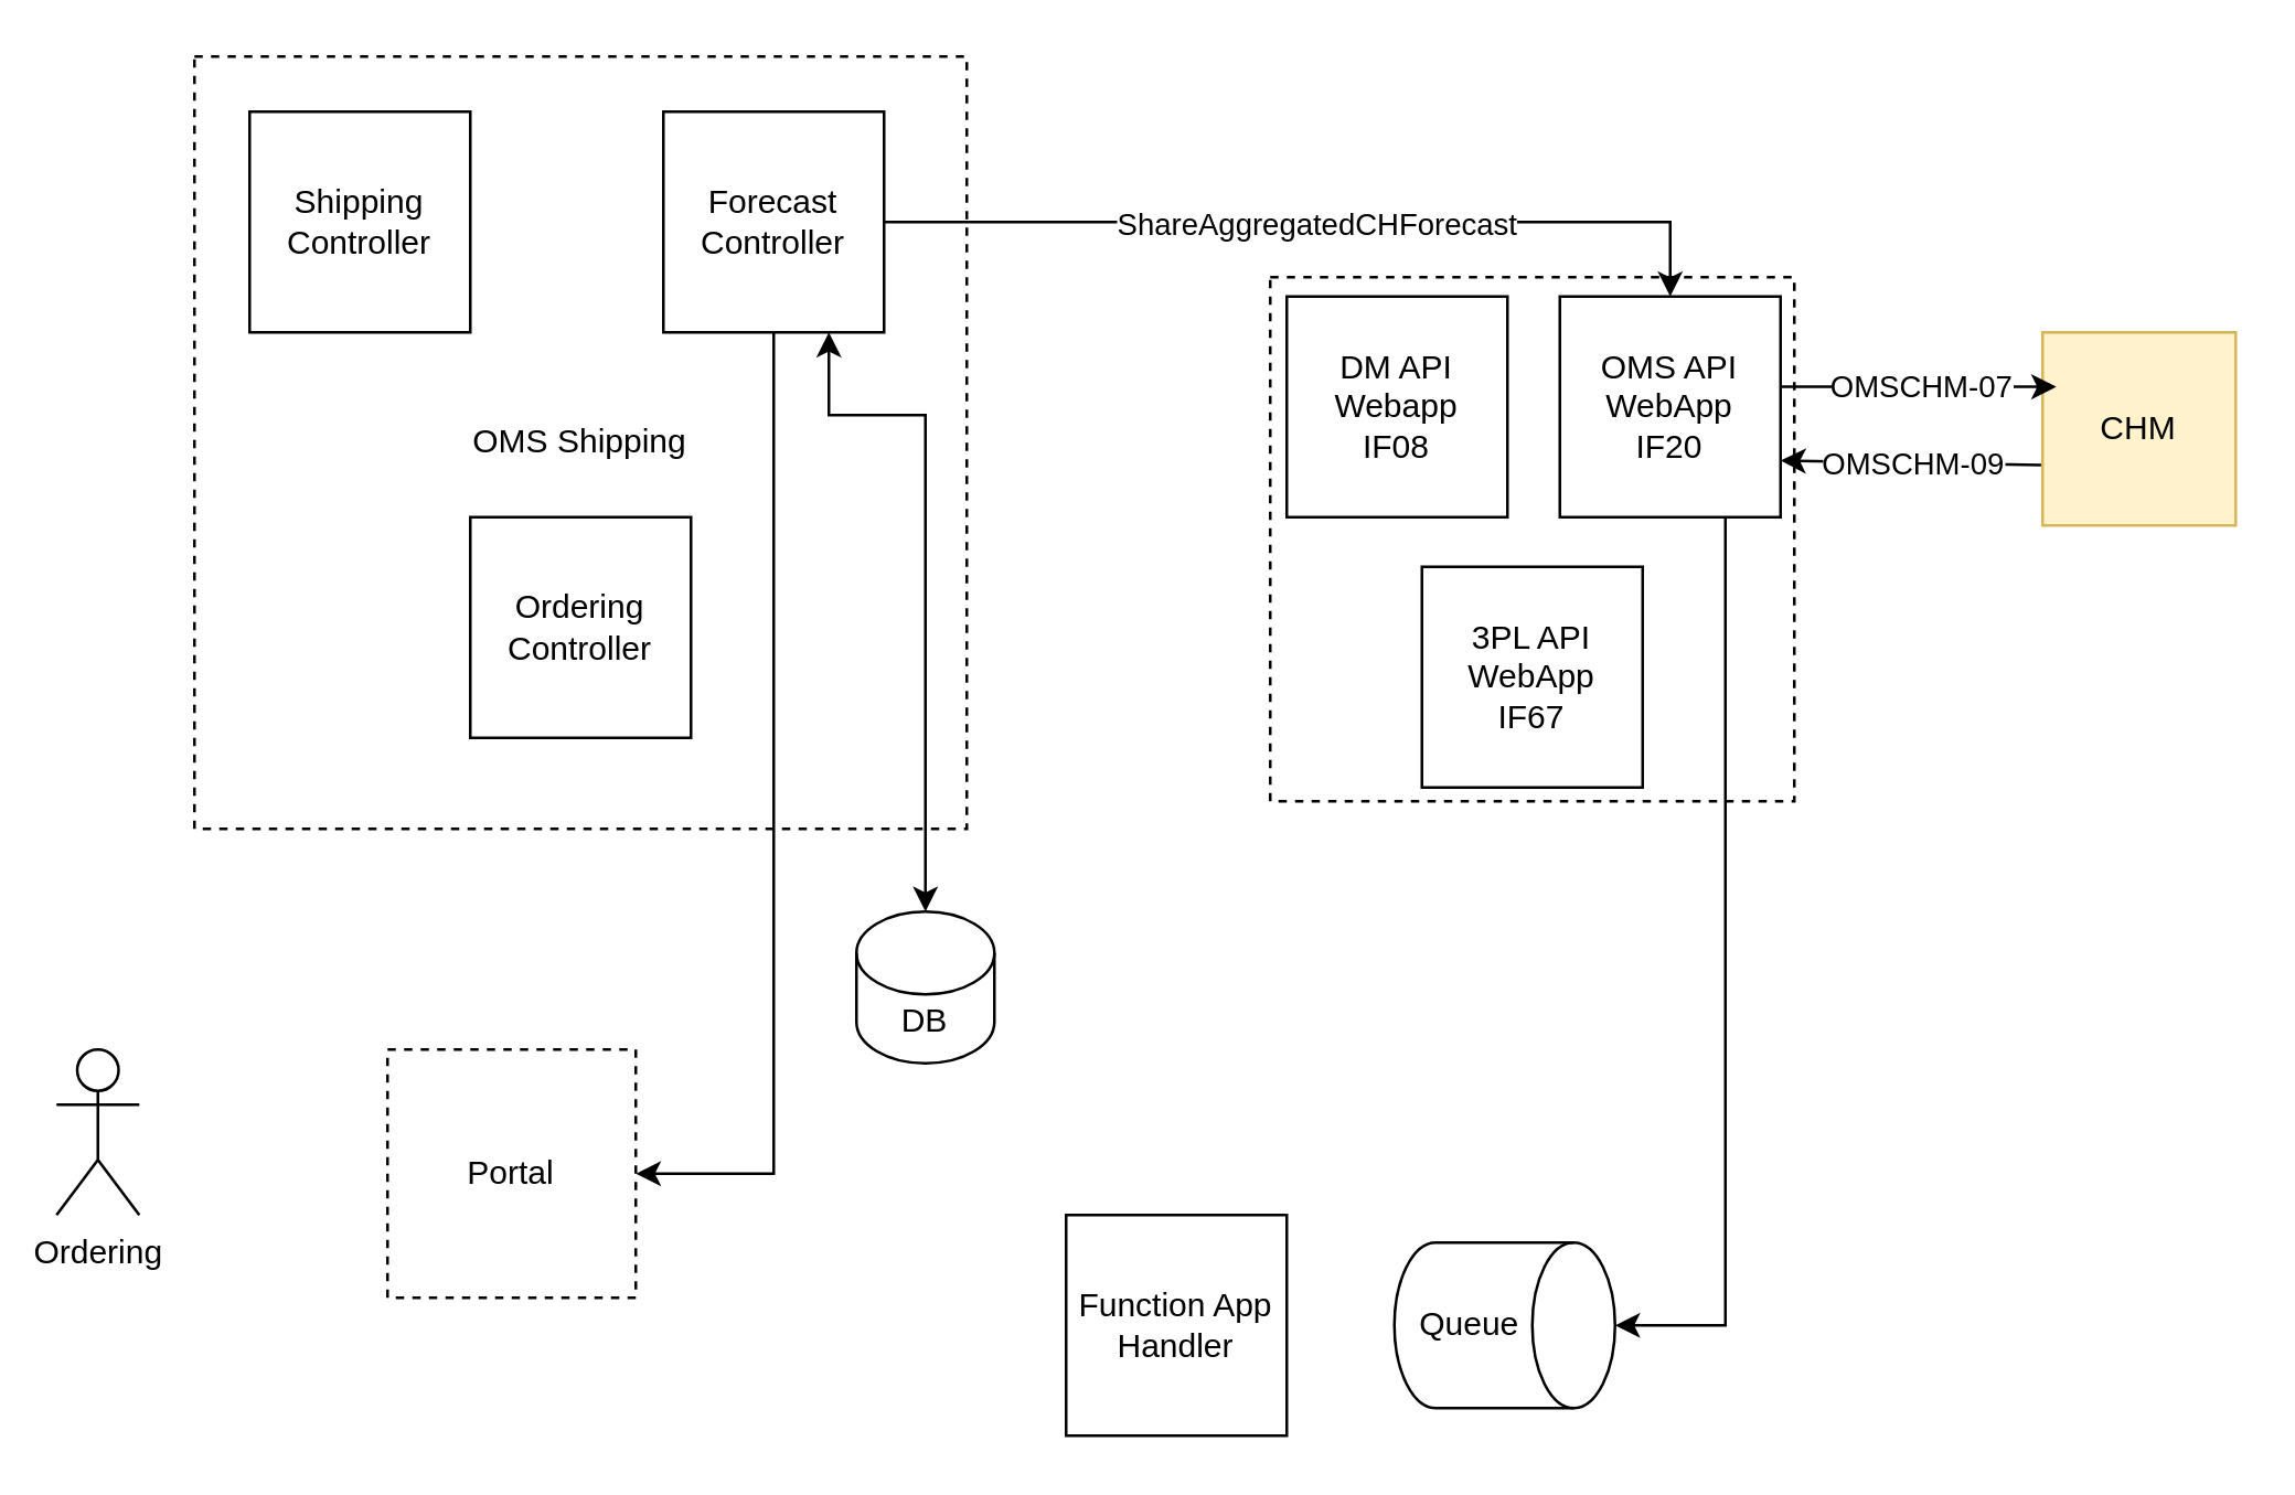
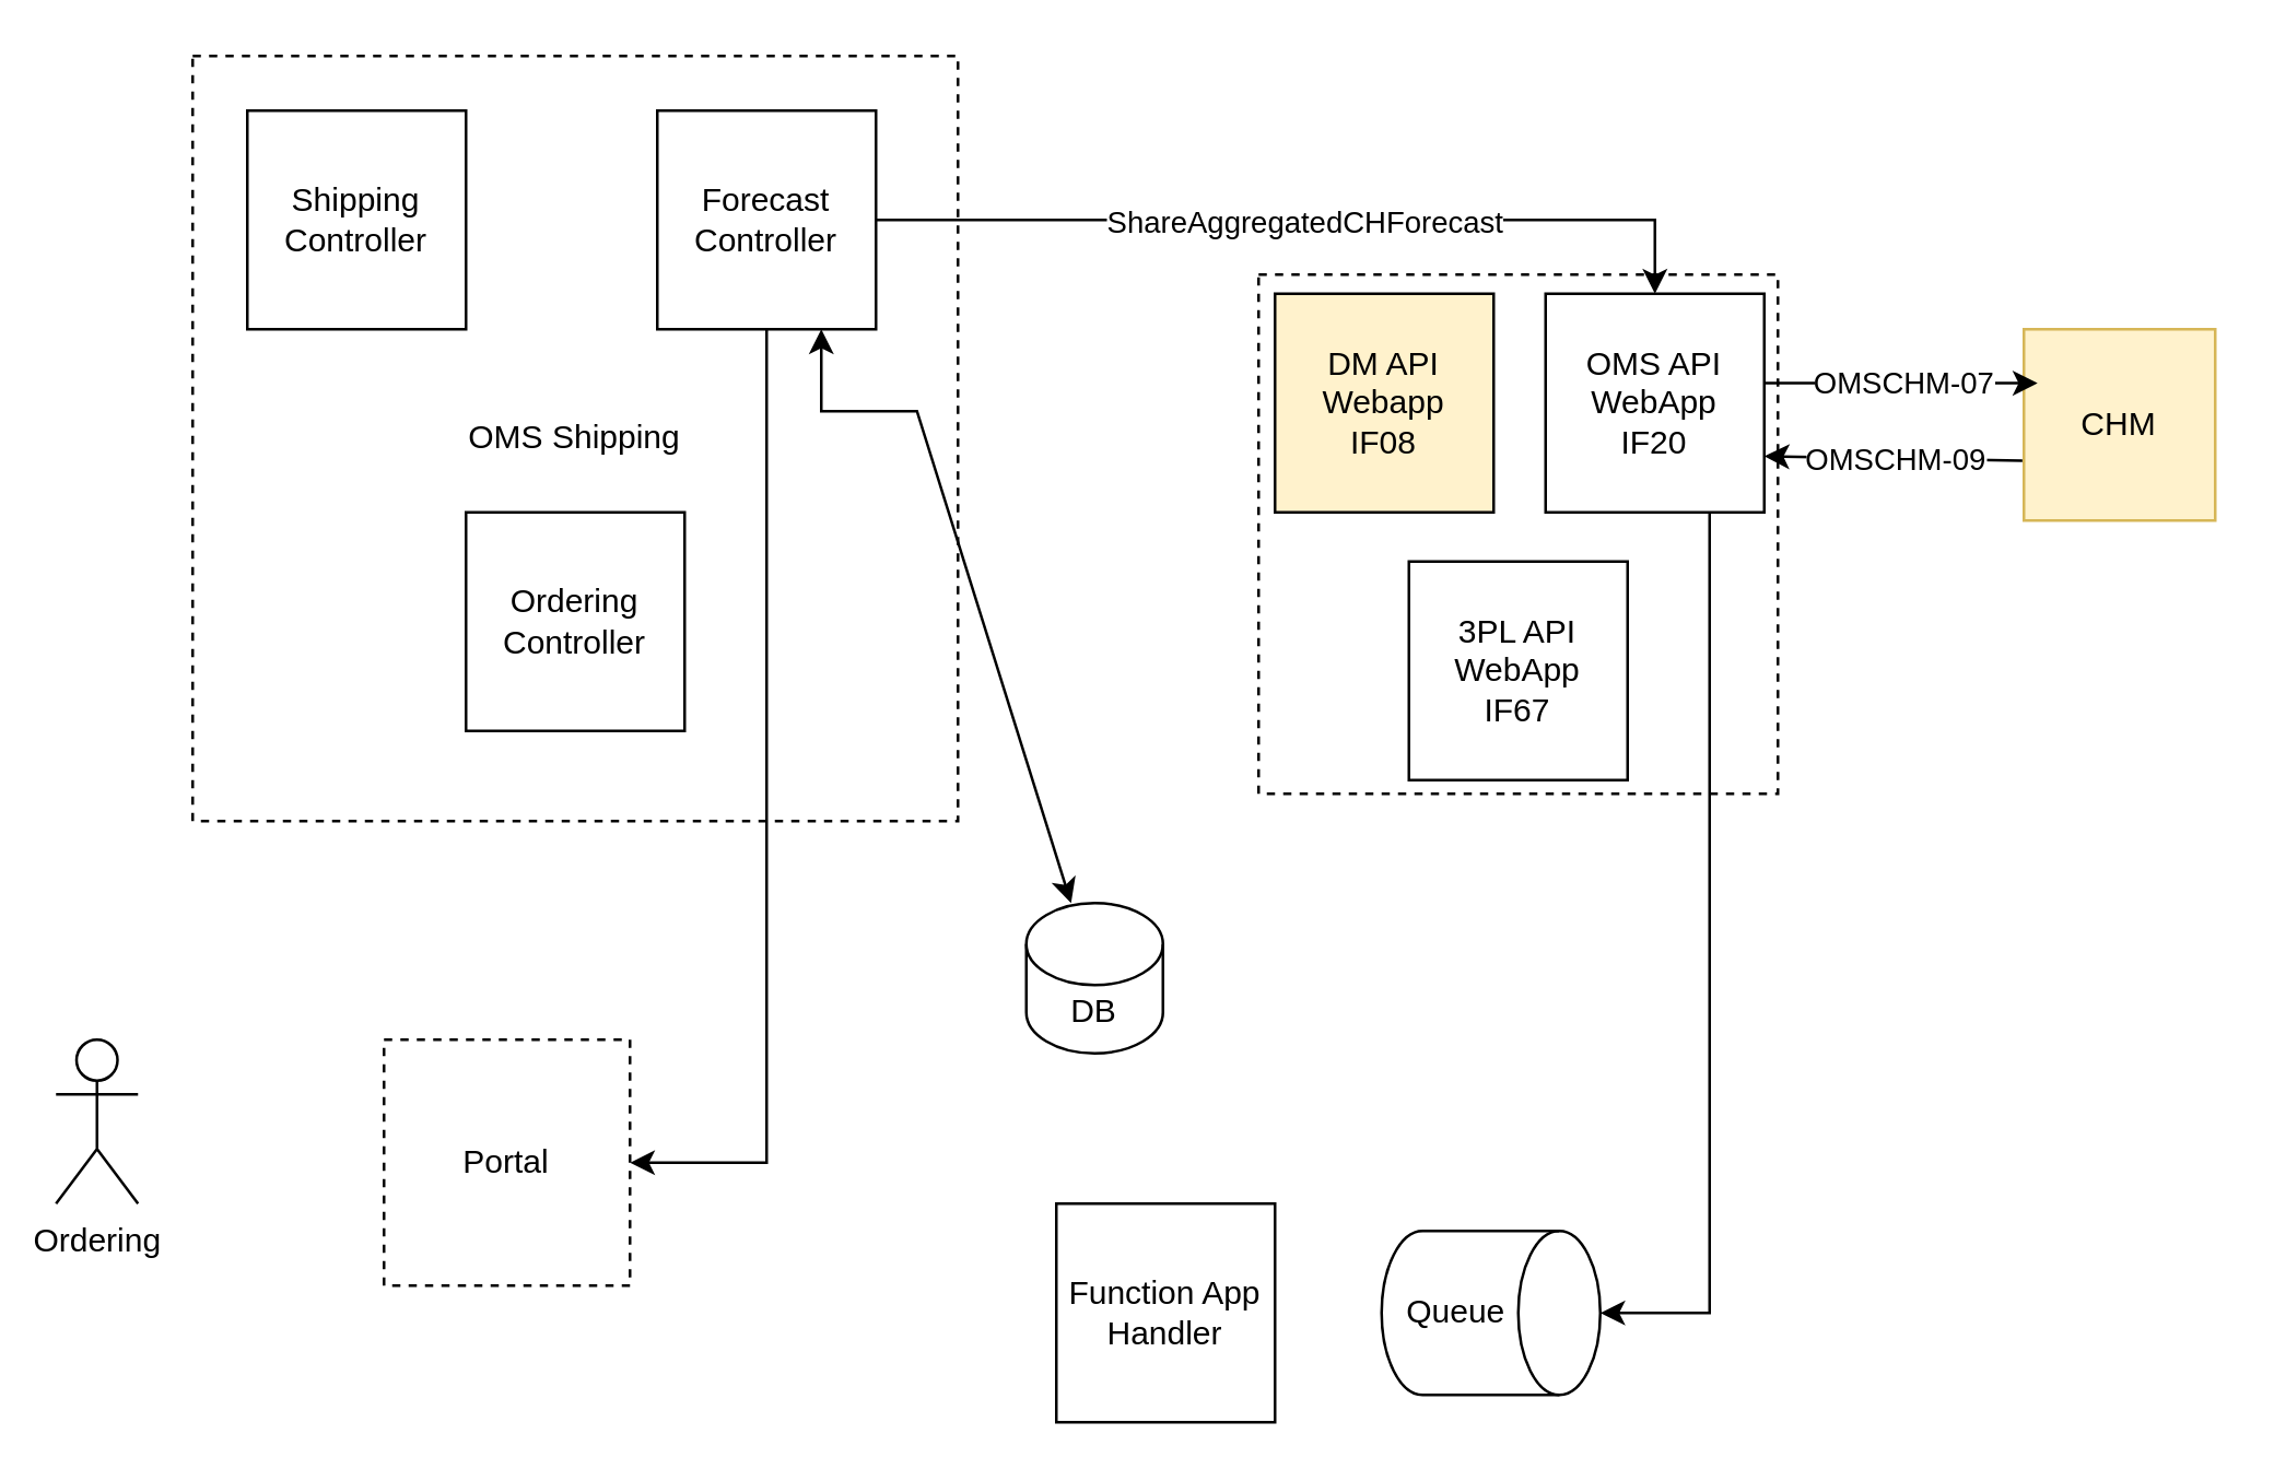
  <mxCell id="0" />
  <mxCell id="1" parent="0" />
  <mxCell id="2" value="OMS Shipping" style="whiteSpace=wrap;html=1;aspect=fixed;fillStyle=auto;strokeColor=default;dashed=1;" parent="1" vertex="1"><mxGeometry x="70" y="20" width="280" height="280" as="geometry" /></mxCell>
  <mxCell id="3" value="Ordering Controller" style="whiteSpace=wrap;html=1;aspect=fixed;" parent="1" vertex="1"><mxGeometry x="170" y="187" width="80" height="80" as="geometry" /></mxCell>
  <mxCell id="4" value="Forecast Controller" style="whiteSpace=wrap;html=1;aspect=fixed;" parent="1" vertex="1"><mxGeometry x="240" y="40" width="80" height="80" as="geometry" /></mxCell>
  <mxCell id="5" value="Shipping Controller" style="whiteSpace=wrap;html=1;aspect=fixed;" parent="1" vertex="1"><mxGeometry x="90" y="40" width="80" height="80" as="geometry" /></mxCell>
  <mxCell id="6" value="" style="whiteSpace=wrap;html=1;aspect=fixed;dashed=1;" parent="1" vertex="1"><mxGeometry x="460" y="100" width="190" height="190" as="geometry" /></mxCell>
- <mxCell id="7" value="DM API Webapp&lt;br&gt;IF08" style="whiteSpace=wrap;html=1;aspect=fixed;" parent="1" vertex="1"><mxGeometry x="466" y="107" width="80" height="80" as="geometry" /></mxCell>
+ <mxCell id="7" value="DM API Webapp&lt;br&gt;IF08" style="whiteSpace=wrap;html=1;aspect=fixed;fillColor=#fff2cc;" parent="1" vertex="1"><mxGeometry x="466" y="107" width="80" height="80" as="geometry" /></mxCell>
  <mxCell id="8" value="OMS API WebApp&lt;br&gt;IF20" style="whiteSpace=wrap;html=1;aspect=fixed;" parent="1" vertex="1"><mxGeometry x="565" y="107" width="80" height="80" as="geometry" /></mxCell>
  <mxCell id="9" value="3PL API WebApp&lt;br&gt;IF67" style="whiteSpace=wrap;html=1;aspect=fixed;" parent="1" vertex="1"><mxGeometry x="515" y="205" width="80" height="80" as="geometry" /></mxCell>
  <mxCell id="10" value="" style="endArrow=classic;html=1;rounded=0;exitX=1;exitY=0.5;exitDx=0;exitDy=0;entryX=0.5;entryY=0;entryDx=0;entryDy=0;" parent="1" source="4" target="8" edge="1"><mxGeometry relative="1" as="geometry"><mxPoint x="510" y="130" as="sourcePoint" /><mxPoint x="610" y="130" as="targetPoint" /><Array as="points"><mxPoint x="605" y="80" /></Array></mxGeometry></mxCell>
  <mxCell id="11" value="ShareAggregatedCHForecast" style="edgeLabel;resizable=0;html=1;align=center;verticalAlign=middle;" parent="10" connectable="0" vertex="1"><mxGeometry relative="1" as="geometry" /></mxCell>
  <mxCell id="12" value="CHM" style="whiteSpace=wrap;html=1;aspect=fixed;fillColor=#fff2cc;strokeColor=#d6b656;" parent="1" vertex="1"><mxGeometry x="740" y="120" width="70" height="70" as="geometry" /></mxCell>
  <mxCell id="13" value="" style="endArrow=classic;html=1;rounded=0;" parent="1" edge="1"><mxGeometry relative="1" as="geometry"><mxPoint x="645" y="139.74" as="sourcePoint" /><mxPoint x="745" y="139.74" as="targetPoint" /></mxGeometry></mxCell>
  <mxCell id="14" value="OMSCHM-07" style="edgeLabel;resizable=0;html=1;align=center;verticalAlign=middle;" parent="13" connectable="0" vertex="1"><mxGeometry relative="1" as="geometry" /></mxCell>
  <mxCell id="15" value="Ordering" style="shape=umlActor;verticalLabelPosition=bottom;verticalAlign=top;html=1;outlineConnect=0;" parent="1" vertex="1"><mxGeometry x="20" y="380" width="30" height="60" as="geometry" /></mxCell>
  <mxCell id="16" value="Portal" style="whiteSpace=wrap;html=1;aspect=fixed;dashed=1;" parent="1" vertex="1"><mxGeometry x="140" y="380" width="90" height="90" as="geometry" /></mxCell>
  <mxCell id="17" value="" style="endArrow=classic;html=1;rounded=0;exitX=0.5;exitY=1;exitDx=0;exitDy=0;entryX=1;entryY=0.5;entryDx=0;entryDy=0;" parent="1" source="4" target="16" edge="1"><mxGeometry width="50" height="50" relative="1" as="geometry"><mxPoint x="230" y="200" as="sourcePoint" /><mxPoint x="280" y="400.513" as="targetPoint" /><Array as="points"><mxPoint x="280" y="425" /></Array></mxGeometry></mxCell>
- <mxCell id="18" value="DB" style="shape=cylinder3;whiteSpace=wrap;html=1;boundedLbl=1;backgroundOutline=1;size=15;" vertex="1" parent="1"><mxGeometry x="310" y="330" width="50" height="55" as="geometry" /></mxCell>
+ <mxCell id="18" value="DB" style="shape=cylinder3;whiteSpace=wrap;html=1;boundedLbl=1;backgroundOutline=1;size=15;" vertex="1" parent="1"><mxGeometry x="375" y="330" width="50" height="55" as="geometry" /></mxCell>
  <mxCell id="19" value="" style="endArrow=classic;startArrow=classic;html=1;rounded=0;entryX=0.75;entryY=1;entryDx=0;entryDy=0;" edge="1" parent="1" source="18" target="4"><mxGeometry width="50" height="50" relative="1" as="geometry"><mxPoint x="420" y="200" as="sourcePoint" /><mxPoint x="470" y="150" as="targetPoint" /><Array as="points"><mxPoint x="335" y="150" /><mxPoint x="300" y="150" /></Array></mxGeometry></mxCell>
  <mxCell id="20" value="" style="endArrow=classic;html=1;rounded=0;exitX=-0.065;exitY=0.601;exitDx=0;exitDy=0;exitPerimeter=0;entryX=1.001;entryY=0.831;entryDx=0;entryDy=0;entryPerimeter=0;" edge="1" parent="1"><mxGeometry relative="1" as="geometry"><mxPoint x="739.45" y="168.07" as="sourcePoint" /><mxPoint x="645.08" y="166.48" as="targetPoint" /></mxGeometry></mxCell>
  <mxCell id="21" value="OMSCHM-09" style="edgeLabel;resizable=0;html=1;align=center;verticalAlign=middle;" connectable="0" vertex="1" parent="20"><mxGeometry relative="1" as="geometry" /></mxCell>
  <mxCell id="22" value="Queue" style="shape=cylinder3;whiteSpace=wrap;html=1;boundedLbl=1;backgroundOutline=1;size=15;rotation=90;labelPosition=center;verticalLabelPosition=middle;align=center;verticalAlign=middle;horizontal=0;" vertex="1" parent="1"><mxGeometry x="515" y="440" width="60" height="80" as="geometry" /></mxCell>
  <mxCell id="23" value="" style="endArrow=classic;html=1;rounded=0;entryX=0.5;entryY=0;entryDx=0;entryDy=0;entryPerimeter=0;exitX=0.75;exitY=1;exitDx=0;exitDy=0;" edge="1" parent="1" source="8" target="22"><mxGeometry width="50" height="50" relative="1" as="geometry"><mxPoint x="500" y="340" as="sourcePoint" /><mxPoint x="550" y="290" as="targetPoint" /><Array as="points"><mxPoint x="625" y="480" /></Array></mxGeometry></mxCell>
  <mxCell id="24" value="Function App Handler" style="whiteSpace=wrap;html=1;aspect=fixed;" vertex="1" parent="1"><mxGeometry x="386" y="440" width="80" height="80" as="geometry" /></mxCell>
